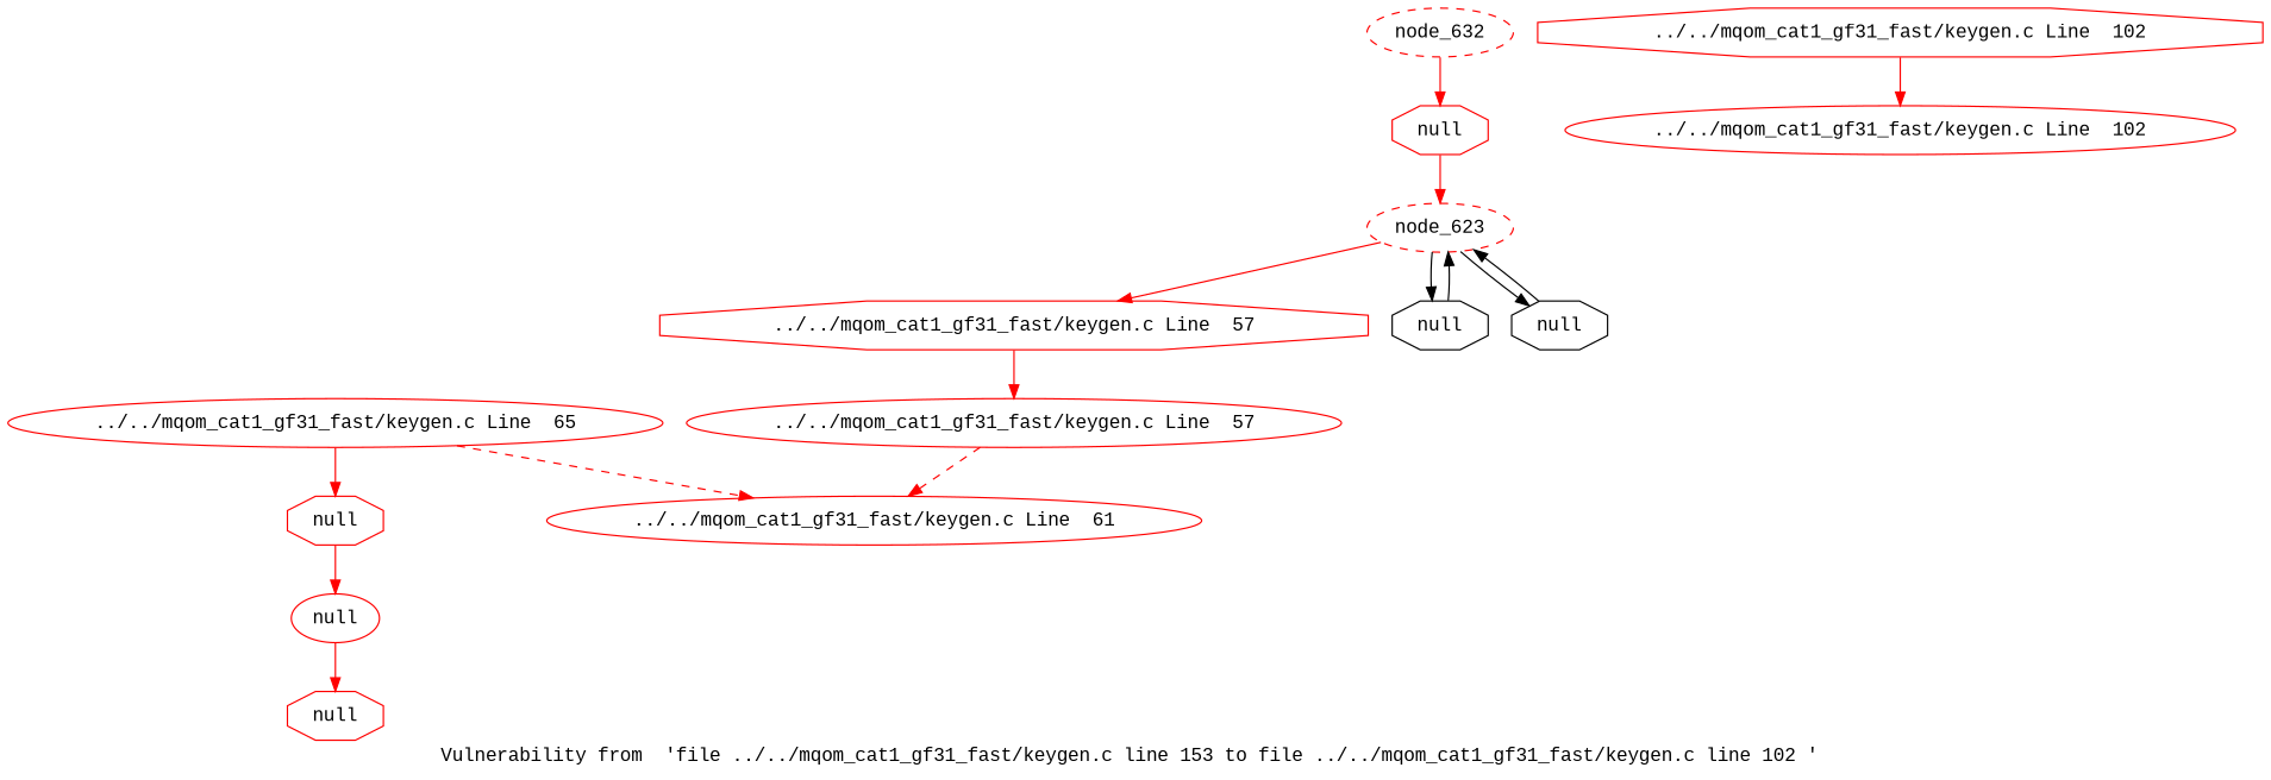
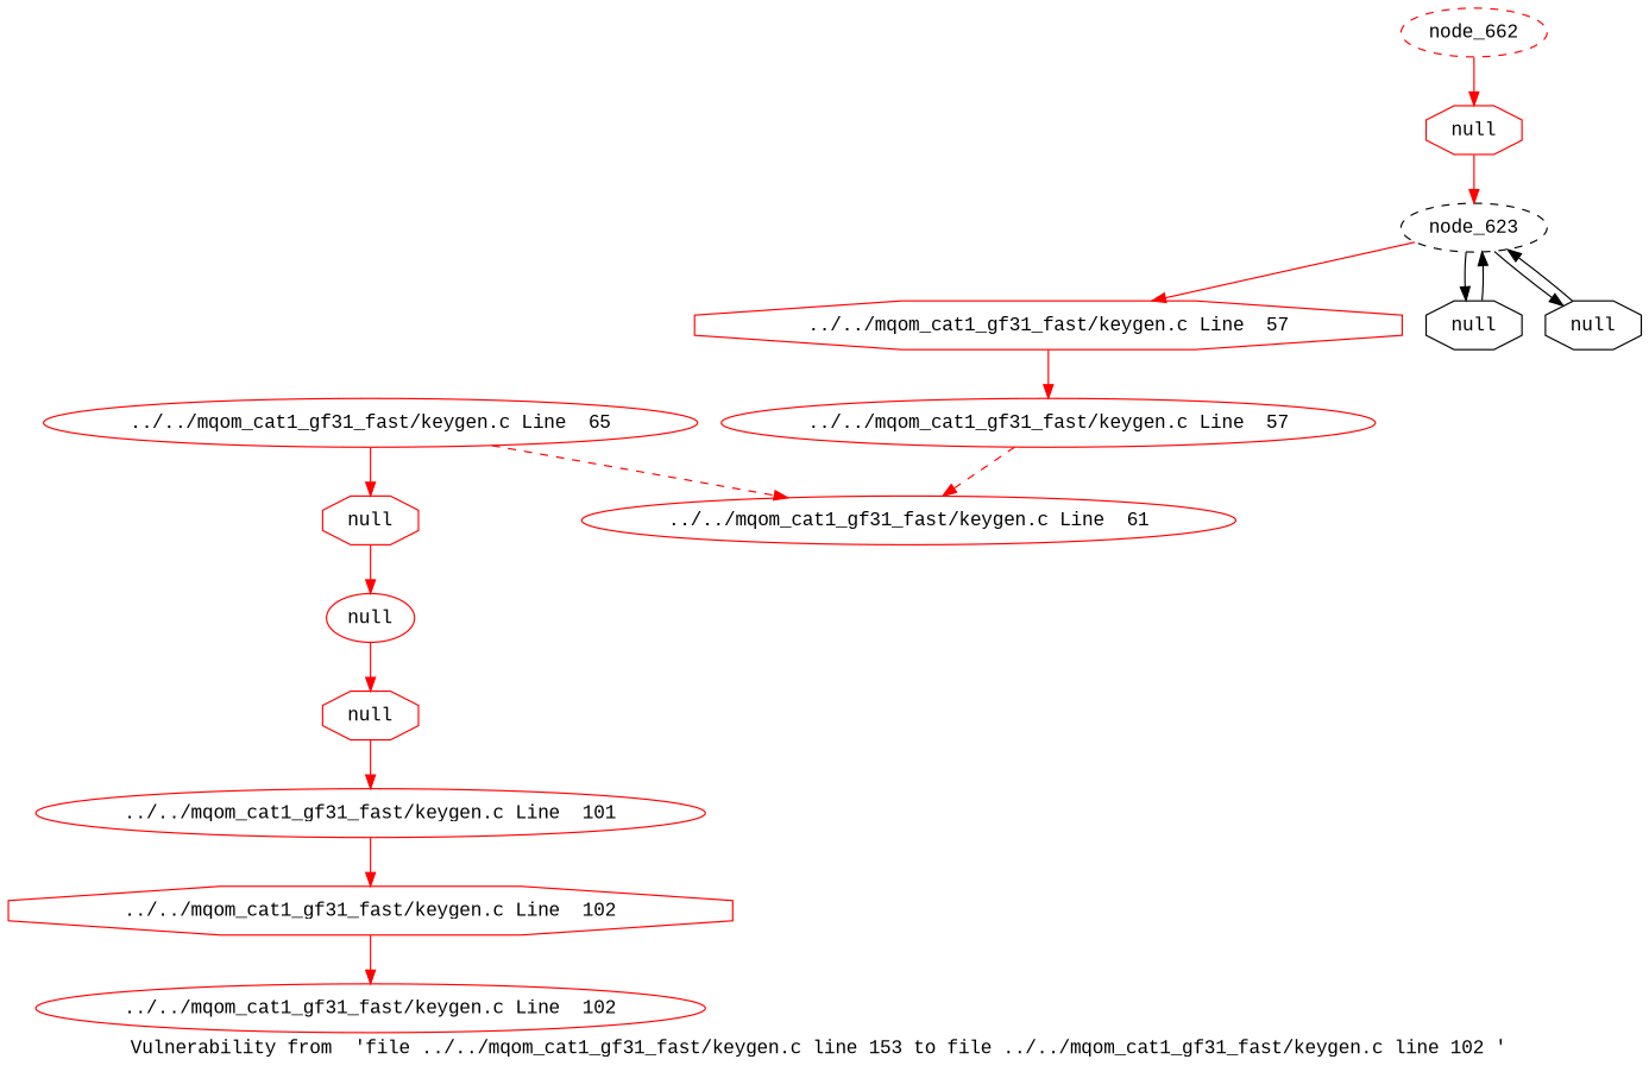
  digraph {
    fontname="Liberation Mono"
    label="Vulnerability from  'file ../../mqom_cat1_gf31_fast/keygen.c line 153 to file ../../mqom_cat1_gf31_fast/keygen.c line 102 ' "
    node [color=red fontname="Liberation Mono" shape=ellipse style=solid]
    edge [color=red fontname="Liberation Mono"]
    n1 [label=null shape=octagon]
    n2 [label=null]
    n3 [label=null shape=octagon]
+   n4 [label="../../mqom_cat1_gf31_fast/keygen.c Line  101"]
    n5 [label="../../mqom_cat1_gf31_fast/keygen.c Line  102" shape=octagon]
    n6 [label="../../mqom_cat1_gf31_fast/keygen.c Line  65"]
    n7 [label="../../mqom_cat1_gf31_fast/keygen.c Line  61"]
-   node_623 [style=dashed]
+   node_623 [color=black style=dashed]
    n9 [label="../../mqom_cat1_gf31_fast/keygen.c Line  57" shape=octagon]
    n10 [label=null shape=octagon color=""]
    n11 [label=null shape=octagon color=""]
    n12 [label="../../mqom_cat1_gf31_fast/keygen.c Line  57"]
    n13 [label="../../mqom_cat1_gf31_fast/keygen.c Line  102"]
-   node_632 [style=dashed]
+   node_632 [style=dashed label=node_662]
    n15 [label=null shape=octagon]
    n1 -> n2
    n2 -> n3
+   n3 -> n4
+   n4 -> n5
    n5 -> n13
    n6 -> n1
    n6 -> n7 [style=dashed]
    node_623 -> n9
    node_623 -> n10 [color=""]
    node_623 -> n11 [color=""]
    n9 -> n12
    n10 -> node_623 [color=""]
    n11 -> node_623 [color=""]
    n12 -> n7 [style=dashed]
    node_632 -> n15
    n15 -> node_623
  }
